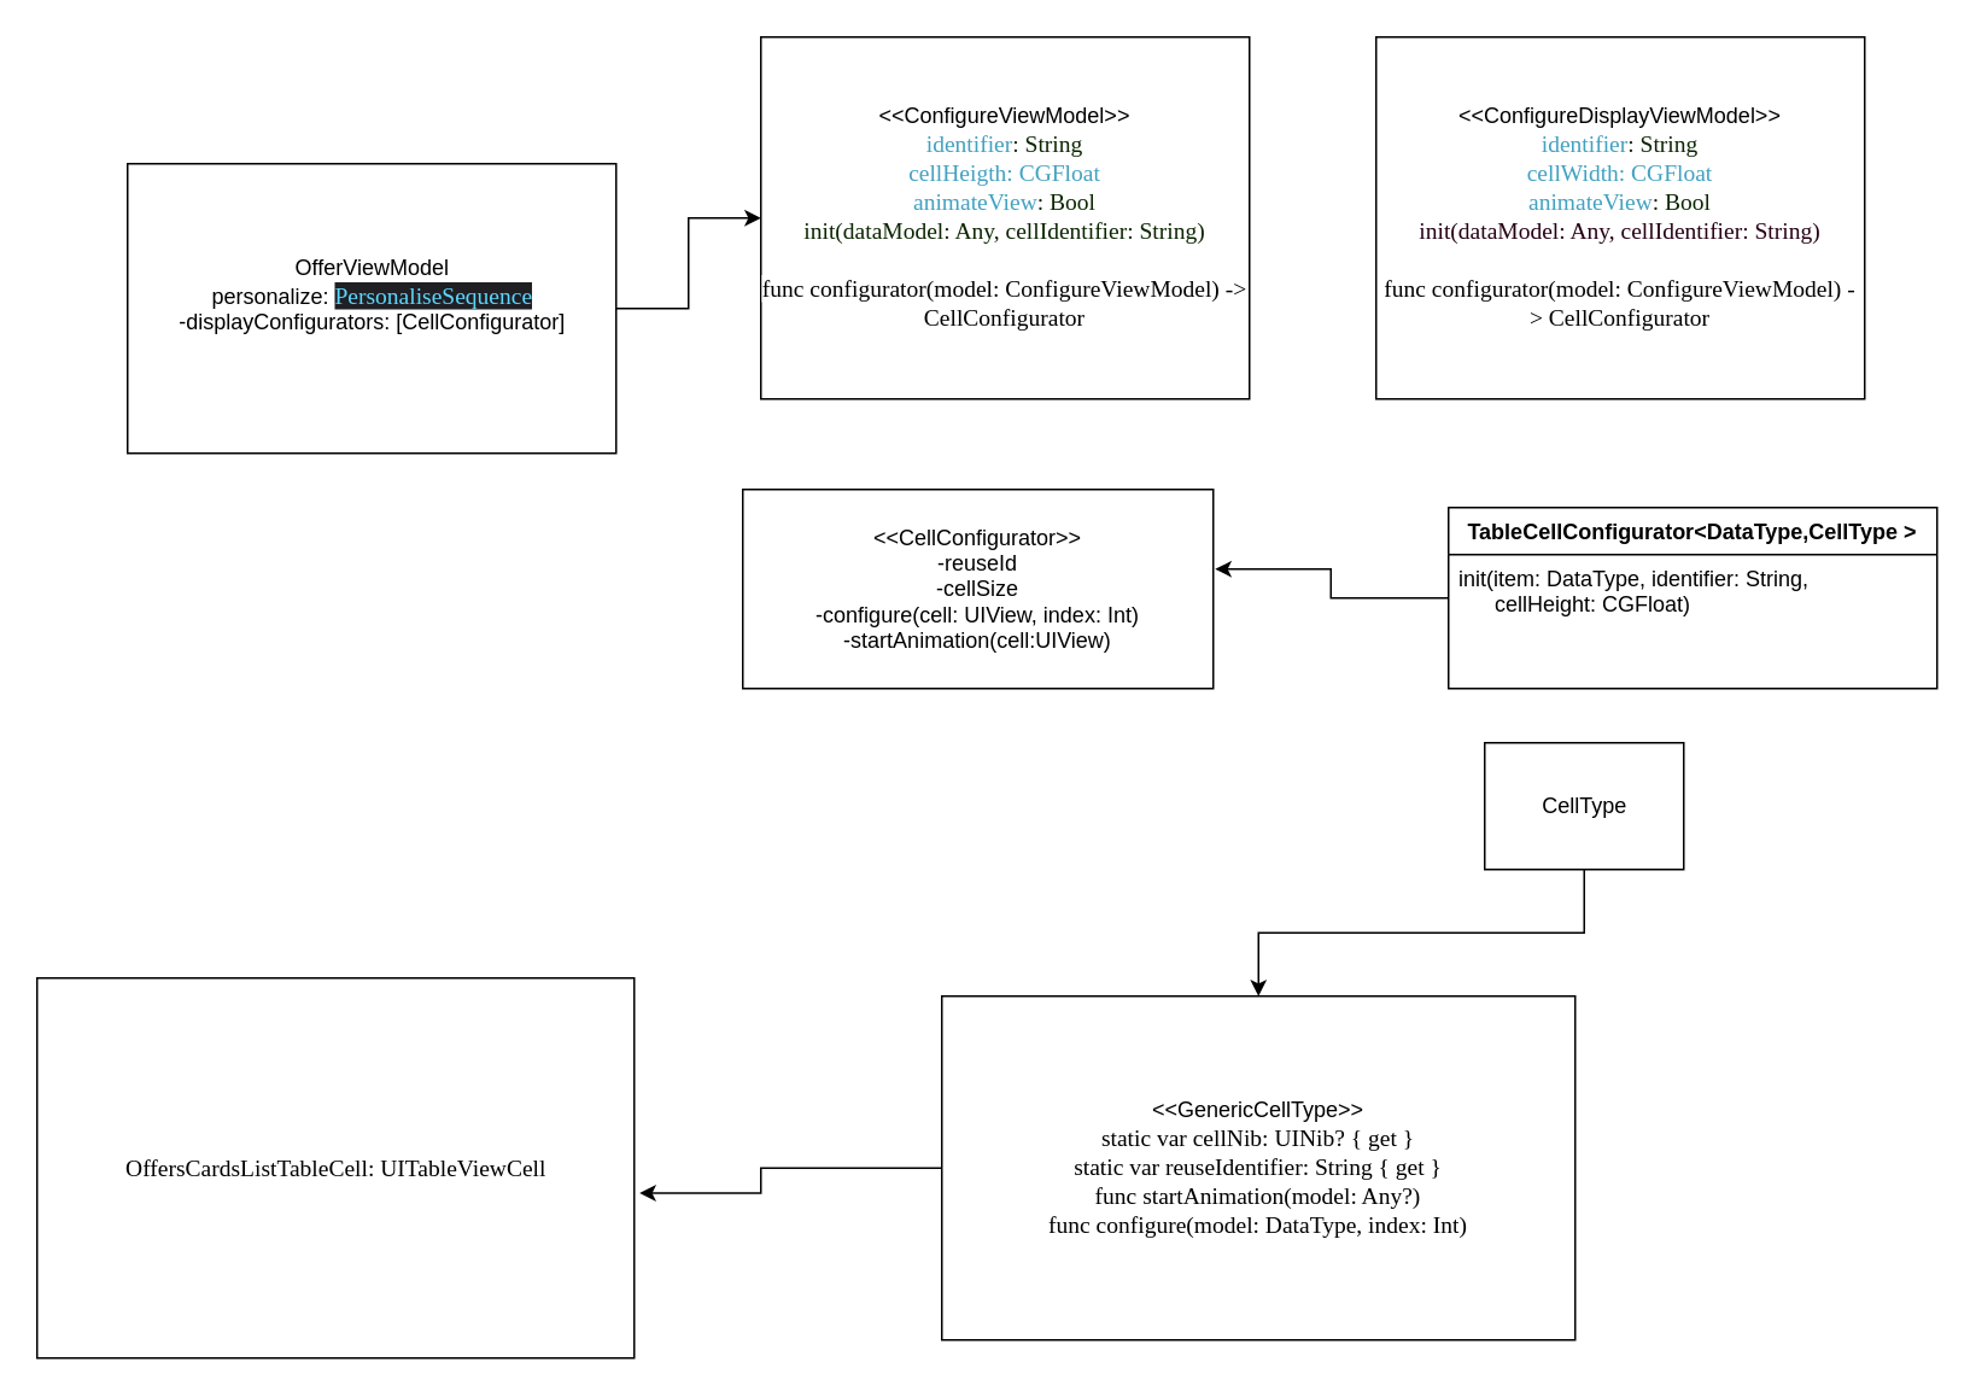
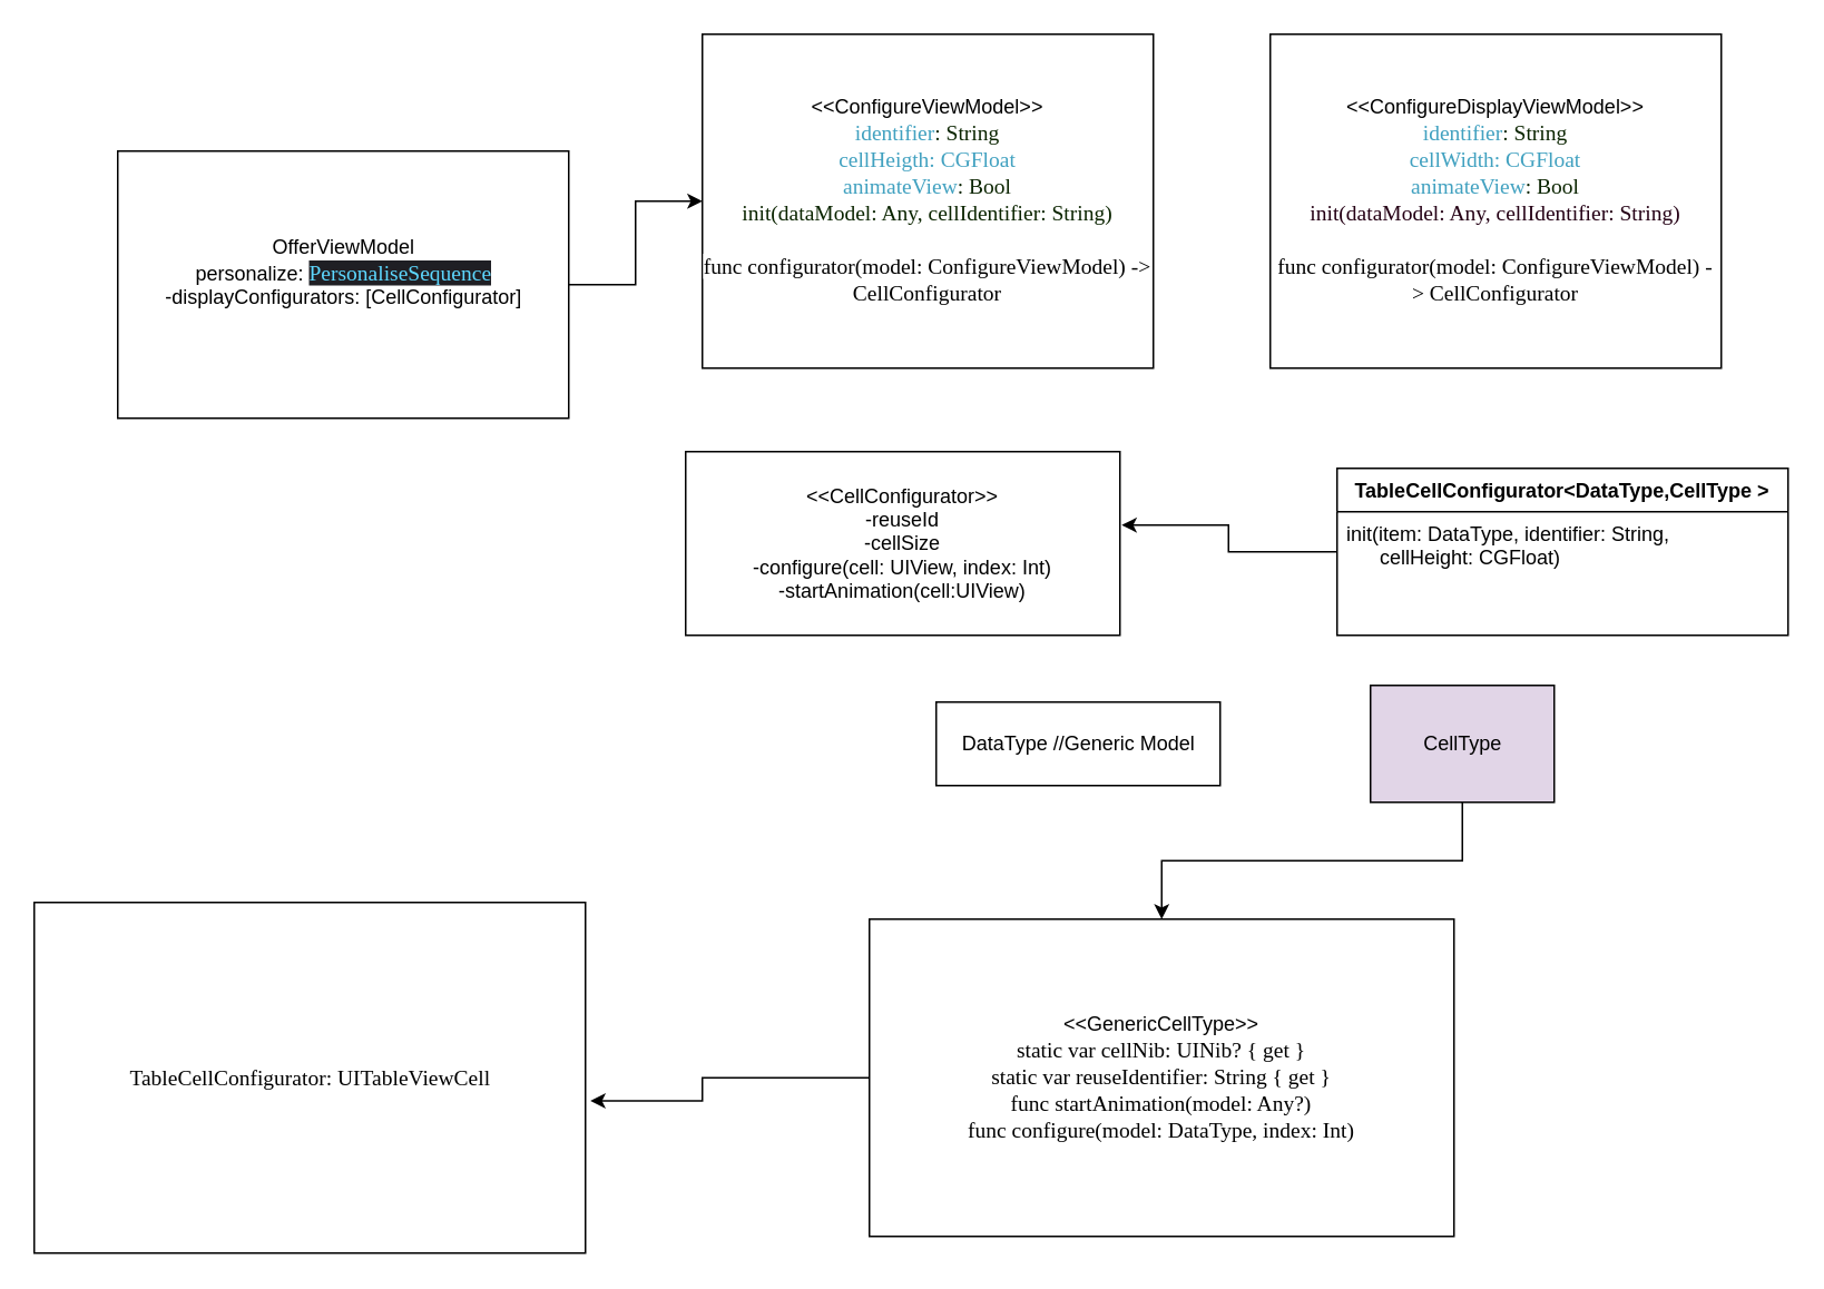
  <mxCell id="0" />
  <mxCell id="1" parent="0" />
  <mxCell id="2" value="&amp;lt;&amp;lt;ConfigureViewModel&amp;gt;&amp;gt;&lt;br&gt;&lt;p class=&quot;p1&quot; style=&quot;margin: 0px ; font-stretch: normal ; font-size: 13px ; line-height: normal ; font-family: &amp;#34;menlo&amp;#34;&quot;&gt;&lt;span style=&quot;background-color: rgb(255 , 255 , 255)&quot;&gt;&lt;span class=&quot;s1&quot;&gt;&lt;font color=&quot;#41a1c0&quot;&gt;identifier&lt;/font&gt;&lt;font color=&quot;rgba(255, 255, 255, 0.851)&quot;&gt;: String&lt;/font&gt;&lt;/span&gt;&lt;/span&gt;&lt;/p&gt;&lt;p class=&quot;p1&quot; style=&quot;margin: 0px ; font-stretch: normal ; font-size: 13px ; line-height: normal ; font-family: &amp;#34;menlo&amp;#34; ; color: rgb(65 , 161 , 192)&quot;&gt;&lt;span style=&quot;background-color: rgb(255 , 255 , 255)&quot;&gt;&lt;span class=&quot;s1&quot;&gt;cellHeigth: CGFloat&lt;/span&gt;&lt;/span&gt;&lt;/p&gt;&lt;p class=&quot;p2&quot; style=&quot;margin: 0px ; font-stretch: normal ; font-size: 13px ; line-height: normal ; font-family: &amp;#34;menlo&amp;#34;&quot;&gt;&lt;span style=&quot;background-color: rgb(255 , 255 , 255)&quot;&gt;&lt;font color=&quot;#41a1c0&quot;&gt;animateView&lt;/font&gt;&lt;font color=&quot;rgba(255, 255, 255, 0.851)&quot;&gt;: Bool&lt;/font&gt;&lt;/span&gt;&lt;/p&gt;&lt;p class=&quot;p2&quot; style=&quot;margin: 0px ; font-stretch: normal ; font-size: 13px ; line-height: normal ; font-family: &amp;#34;menlo&amp;#34;&quot;&gt;&lt;span style=&quot;background-color: rgb(255 , 255 , 255)&quot;&gt;&lt;font color=&quot;rgba(255, 255, 255, 0.851)&quot;&gt;init(dataModel: Any, cellIdentifier: String)&lt;/font&gt;&lt;/span&gt;&lt;/p&gt;&lt;p class=&quot;p2&quot; style=&quot;margin: 0px ; font-stretch: normal ; font-size: 13px ; line-height: normal ; font-family: &amp;#34;menlo&amp;#34;&quot;&gt;&lt;span style=&quot;background-color: rgb(255 , 255 , 255)&quot;&gt;&lt;font color=&quot;rgba(255, 255, 255, 0.851)&quot;&gt;&lt;br&gt;&lt;/font&gt;&lt;/span&gt;&lt;/p&gt;&lt;p class=&quot;p1&quot; style=&quot;margin: 0px ; font-stretch: normal ; font-size: 13px ; line-height: normal ; font-family: &amp;#34;menlo&amp;#34;&quot;&gt;&lt;span style=&quot;background-color: rgb(255 , 255 , 255)&quot;&gt;&lt;span class=&quot;s1&quot;&gt;func&lt;/span&gt;&lt;span class=&quot;s2&quot;&gt; &lt;/span&gt;&lt;span class=&quot;s3&quot;&gt;configurator&lt;/span&gt;&lt;span class=&quot;s2&quot;&gt;(model: &lt;/span&gt;ConfigureViewModel&lt;span class=&quot;s2&quot;&gt;) -&amp;gt; &lt;/span&gt;CellConfigurator&lt;/span&gt;&lt;/p&gt;" style="rounded=0;whiteSpace=wrap;html=1;" parent="1" vertex="1"><mxGeometry x="420" y="20" width="270" height="200" as="geometry" /></mxCell>
  <mxCell id="3" value="&lt;span style=&quot;background-color: rgb(255 , 255 , 255)&quot;&gt;&amp;lt;&amp;lt;ConfigureDisplayViewModel&amp;gt;&amp;gt;&lt;br&gt;&lt;/span&gt;&lt;p class=&quot;p1&quot; style=&quot;margin: 0px ; font-stretch: normal ; font-size: 13px ; line-height: normal ; font-family: &amp;#34;menlo&amp;#34;&quot;&gt;&lt;span style=&quot;background-color: rgb(255 , 255 , 255)&quot;&gt;&lt;span class=&quot;s1&quot;&gt;&lt;font color=&quot;#41a1c0&quot;&gt;identifier&lt;/font&gt;&lt;font color=&quot;rgba(255, 255, 255, 0.851)&quot;&gt;: String&lt;/font&gt;&lt;/span&gt;&lt;/span&gt;&lt;/p&gt;&lt;p class=&quot;p1&quot; style=&quot;margin: 0px ; font-stretch: normal ; font-size: 13px ; line-height: normal ; font-family: &amp;#34;menlo&amp;#34;&quot;&gt;&lt;span style=&quot;background-color: rgb(255 , 255 , 255)&quot;&gt;&lt;span class=&quot;s1&quot;&gt;&lt;font color=&quot;#41a1c0&quot;&gt;cellWidth: CGFloat&lt;/font&gt;&lt;/span&gt;&lt;/span&gt;&lt;/p&gt;&lt;p class=&quot;p2&quot; style=&quot;margin: 0px ; font-stretch: normal ; font-size: 13px ; line-height: normal ; font-family: &amp;#34;menlo&amp;#34; ; color: rgb(65 , 161 , 192)&quot;&gt;&lt;font color=&quot;#41a1c0&quot;&gt;animateView&lt;/font&gt;&lt;font color=&quot;rgba(255, 255, 255, 0.851)&quot;&gt;: Bool&lt;/font&gt;&lt;br&gt;&lt;/p&gt;&lt;p class=&quot;p2&quot; style=&quot;margin: 0px ; font-stretch: normal ; font-size: 13px ; line-height: normal ; font-family: &amp;#34;menlo&amp;#34; ; color: rgb(65 , 161 , 192)&quot;&gt;&lt;span style=&quot;color: rgb(37 , 0 , 21) ; background-color: rgb(255 , 255 , 255)&quot;&gt;init(dataModel: Any, cellIdentifier: String)&lt;/span&gt;&lt;font color=&quot;rgba(255, 255, 255, 0.851)&quot;&gt;&lt;br&gt;&lt;/font&gt;&lt;/p&gt;&lt;p class=&quot;p2&quot; style=&quot;margin: 0px ; font-stretch: normal ; font-size: 13px ; line-height: normal ; font-family: &amp;#34;menlo&amp;#34; ; color: rgb(65 , 161 , 192)&quot;&gt;&lt;span style=&quot;color: rgb(37 , 0 , 21) ; background-color: rgb(255 , 255 , 255)&quot;&gt;&lt;br&gt;&lt;/span&gt;&lt;/p&gt;&lt;p class=&quot;p2&quot; style=&quot;margin: 0px ; font-stretch: normal ; font-size: 13px ; line-height: normal ; font-family: &amp;#34;menlo&amp;#34; ; color: rgb(65 , 161 , 192)&quot;&gt;&lt;span class=&quot;s1&quot; style=&quot;color: rgb(0 , 0 , 0)&quot;&gt;func&lt;/span&gt;&lt;span class=&quot;s2&quot; style=&quot;color: rgb(0 , 0 , 0)&quot;&gt;&amp;nbsp;&lt;/span&gt;&lt;span class=&quot;s3&quot; style=&quot;color: rgb(0 , 0 , 0)&quot;&gt;configurator&lt;/span&gt;&lt;span class=&quot;s2&quot; style=&quot;color: rgb(0 , 0 , 0)&quot;&gt;(model:&amp;nbsp;&lt;/span&gt;&lt;span style=&quot;color: rgb(0 , 0 , 0) ; background-color: rgb(255 , 255 , 255)&quot;&gt;ConfigureViewModel&lt;/span&gt;&lt;span class=&quot;s2&quot; style=&quot;color: rgb(0 , 0 , 0)&quot;&gt;) -&amp;gt;&amp;nbsp;&lt;/span&gt;&lt;span style=&quot;color: rgb(0 , 0 , 0) ; background-color: rgb(255 , 255 , 255)&quot;&gt;CellConfigurator&lt;/span&gt;&lt;span style=&quot;color: rgb(37 , 0 , 21) ; background-color: rgb(255 , 255 , 255)&quot;&gt;&lt;br&gt;&lt;/span&gt;&lt;/p&gt;" style="rounded=0;whiteSpace=wrap;html=1;" parent="1" vertex="1"><mxGeometry x="760" y="20" width="270" height="200" as="geometry" /></mxCell>
  <mxCell id="4" value="&amp;lt;&amp;lt;CellConfigurator&amp;gt;&amp;gt;&lt;br&gt;-reuseId&lt;br&gt;-cellSize&lt;br&gt;-configure(cell: UIView, index: Int)&lt;br&gt;-startAnimation(cell:UIView)" style="rounded=0;whiteSpace=wrap;html=1;" parent="1" vertex="1"><mxGeometry x="410" y="270" width="260" height="110" as="geometry" /></mxCell>
  <mxCell id="5" style="edgeStyle=orthogonalEdgeStyle;rounded=0;orthogonalLoop=1;jettySize=auto;html=1;entryX=1.004;entryY=0.4;entryDx=0;entryDy=0;entryPerimeter=0;" parent="1" source="6" target="4" edge="1"><mxGeometry relative="1" as="geometry" /></mxCell>
  <mxCell id="6" value="TableCellConfigurator&lt;DataType,CellType &gt;" style="swimlane;fontStyle=1;align=center;verticalAlign=top;childLayout=stackLayout;horizontal=1;startSize=26;horizontalStack=0;resizeParent=1;resizeParentMax=0;resizeLast=0;collapsible=1;marginBottom=0;" parent="1" vertex="1"><mxGeometry x="800" y="280" width="270" height="100" as="geometry" /></mxCell>
  <mxCell id="7" value="init(item: DataType, identifier: String, &#10;      cellHeight: CGFloat)" style="text;strokeColor=none;fillColor=none;align=left;verticalAlign=top;spacingLeft=4;spacingRight=4;overflow=hidden;rotatable=0;points=[[0,0.5],[1,0.5]];portConstraint=eastwest;" parent="6" vertex="1"><mxGeometry y="26" width="270" height="74" as="geometry" /></mxCell>
+ <mxCell id="8" value="DataType //Generic Model" style="html=1;" parent="1" vertex="1"><mxGeometry x="560" y="420" width="170" height="50" as="geometry" /></mxCell>
  <mxCell id="9" style="edgeStyle=orthogonalEdgeStyle;rounded=0;orthogonalLoop=1;jettySize=auto;html=1;" parent="1" source="10" target="12" edge="1"><mxGeometry relative="1" as="geometry" /></mxCell>
- <mxCell id="10" value="CellType" style="html=1;" parent="1" vertex="1"><mxGeometry x="820" y="410" width="110" height="70" as="geometry" /></mxCell>
+ <mxCell id="10" value="CellType" style="html=1;fillColor=#e1d5e7;" parent="1" vertex="1"><mxGeometry x="820" y="410" width="110" height="70" as="geometry" /></mxCell>
  <mxCell id="11" style="edgeStyle=orthogonalEdgeStyle;rounded=0;orthogonalLoop=1;jettySize=auto;html=1;entryX=1.009;entryY=0.566;entryDx=0;entryDy=0;entryPerimeter=0;" parent="1" source="12" target="15" edge="1"><mxGeometry relative="1" as="geometry"><Array as="points"><mxPoint x="420" y="645" /><mxPoint x="420" y="659" /></Array></mxGeometry></mxCell>
  <mxCell id="12" value="&lt;span style=&quot;background-color: rgb(255 , 255 , 255)&quot;&gt;&amp;lt;&amp;lt;GenericCellType&amp;gt;&amp;gt;&lt;br&gt;&lt;/span&gt;&lt;p class=&quot;p1&quot; style=&quot;margin: 0px ; font-stretch: normal ; font-size: 13px ; line-height: normal ; font-family: &amp;#34;menlo&amp;#34;&quot;&gt;&lt;span style=&quot;background-color: rgb(255 , 255 , 255)&quot;&gt;&lt;span class=&quot;s1&quot;&gt;static&lt;/span&gt;&lt;span class=&quot;s2&quot;&gt; &lt;/span&gt;&lt;span class=&quot;s1&quot;&gt;var&lt;/span&gt;&lt;span class=&quot;s2&quot;&gt; &lt;/span&gt;&lt;span class=&quot;s3&quot;&gt;cellNib&lt;/span&gt;&lt;span class=&quot;s2&quot;&gt;: &lt;/span&gt;&lt;span class=&quot;s4&quot;&gt;UINib&lt;/span&gt;&lt;span class=&quot;s2&quot;&gt;? { &lt;/span&gt;&lt;span class=&quot;s1&quot;&gt;get&lt;/span&gt;&lt;span class=&quot;s2&quot;&gt; }&lt;/span&gt;&lt;/span&gt;&lt;/p&gt;&lt;p class=&quot;p2&quot; style=&quot;margin: 0px ; font-stretch: normal ; font-size: 13px ; line-height: normal ; font-family: &amp;#34;menlo&amp;#34;&quot;&gt;&lt;span style=&quot;background-color: rgb(255 , 255 , 255)&quot;&gt;&lt;span class=&quot;s5&quot;&gt;static&lt;/span&gt;&lt;span class=&quot;s2&quot;&gt; &lt;/span&gt;&lt;span class=&quot;s5&quot;&gt;var&lt;/span&gt;&lt;span class=&quot;s2&quot;&gt; &lt;/span&gt;&lt;span class=&quot;s1&quot;&gt;reuseIdentifier&lt;/span&gt;&lt;span class=&quot;s2&quot;&gt;: &lt;/span&gt;&lt;span class=&quot;s4&quot;&gt;String&lt;/span&gt;&lt;span class=&quot;s2&quot;&gt; { &lt;/span&gt;&lt;span class=&quot;s5&quot;&gt;get&lt;/span&gt;&lt;span class=&quot;s2&quot;&gt; }&lt;/span&gt;&lt;/span&gt;&lt;/p&gt;&lt;p class=&quot;p2&quot; style=&quot;margin: 0px ; font-stretch: normal ; font-size: 13px ; line-height: normal ; font-family: &amp;#34;menlo&amp;#34;&quot;&gt;&lt;span style=&quot;background-color: rgb(255 , 255 , 255)&quot;&gt;&lt;span class=&quot;s5&quot;&gt;func&lt;/span&gt;&lt;span class=&quot;s2&quot;&gt; &lt;/span&gt;&lt;span class=&quot;s1&quot;&gt;startAnimation&lt;/span&gt;&lt;span class=&quot;s2&quot;&gt;(model: &lt;/span&gt;&lt;span class=&quot;s5&quot;&gt;Any&lt;/span&gt;&lt;span class=&quot;s2&quot;&gt;?)&lt;/span&gt;&lt;/span&gt;&lt;/p&gt;&lt;p class=&quot;p3&quot; style=&quot;margin: 0px ; font-stretch: normal ; font-size: 13px ; line-height: normal ; font-family: &amp;#34;menlo&amp;#34;&quot;&gt;&lt;span style=&quot;background-color: rgb(255 , 255 , 255)&quot;&gt;&lt;span class=&quot;s6&quot;&gt;func&lt;/span&gt; &lt;span class=&quot;s7&quot;&gt;configure&lt;/span&gt;(model: &lt;span class=&quot;s8&quot;&gt;DataType&lt;/span&gt;, index: &lt;span class=&quot;s8&quot;&gt;Int&lt;/span&gt;)&lt;/span&gt;&lt;/p&gt;" style="rounded=0;whiteSpace=wrap;html=1;" parent="1" vertex="1"><mxGeometry x="520" y="550" width="350" height="190" as="geometry" /></mxCell>
  <mxCell id="13" style="edgeStyle=orthogonalEdgeStyle;rounded=0;orthogonalLoop=1;jettySize=auto;html=1;" parent="1" source="14" target="2" edge="1"><mxGeometry relative="1" as="geometry" /></mxCell>
  <mxCell id="14" value="OfferViewModel&lt;br&gt;personalize:&amp;nbsp;&lt;span style=&quot;background-color: rgb(31 , 31 , 36) ; color: rgb(93 , 216 , 255) ; font-family: &amp;#34;menlo&amp;#34; ; font-size: 13px&quot;&gt;PersonaliseSequence&lt;/span&gt;&lt;br&gt;-displayConfigurators: [&lt;span&gt;CellConfigurator]&lt;/span&gt;&lt;span style=&quot;background-color: rgb(255 , 255 , 255)&quot;&gt;&lt;br&gt;&lt;br&gt;&lt;/span&gt;" style="html=1;" parent="1" vertex="1"><mxGeometry x="70" y="90" width="270" height="160" as="geometry" /></mxCell>
- <mxCell id="15" value="&lt;p class=&quot;p1&quot; style=&quot;margin: 0px ; font-stretch: normal ; font-size: 13px ; line-height: normal ; font-family: &amp;#34;menlo&amp;#34;&quot;&gt;&lt;span style=&quot;background-color: rgb(255 , 255 , 255)&quot;&gt;OffersCardsListTableCell: UITableViewCell&lt;/span&gt;&lt;/p&gt;" style="html=1;" parent="1" vertex="1"><mxGeometry x="20" y="540" width="330" height="210" as="geometry" /></mxCell>
+ <mxCell id="15" value="&lt;p class=&quot;p1&quot; style=&quot;margin: 0px ; font-stretch: normal ; font-size: 13px ; line-height: normal ; font-family: &amp;#34;menlo&amp;#34;&quot;&gt;&lt;span style=&quot;background-color: rgb(255 , 255 , 255)&quot;&gt;TableCellConfigurator: UITableViewCell&lt;/span&gt;&lt;/p&gt;" style="html=1;" parent="1" vertex="1"><mxGeometry x="20" y="540" width="330" height="210" as="geometry" /></mxCell>
